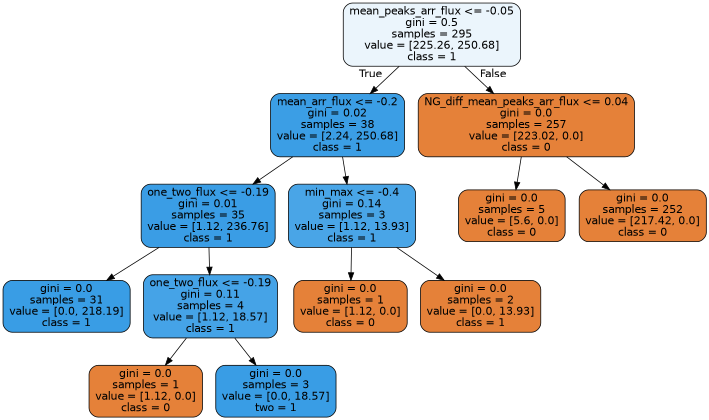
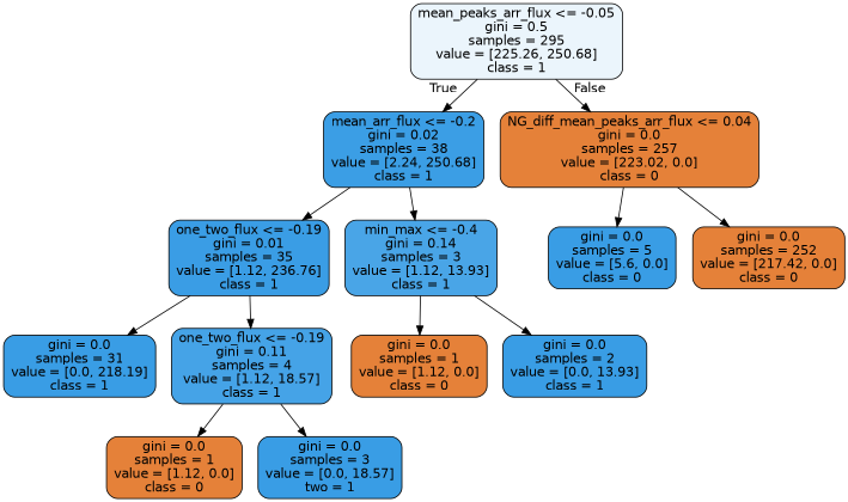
  digraph {
    node [color=black fillcolor="#e58139" fontname=helvetica shape=box style="filled, rounded"]
    edge [fontname=helvetica]
    n1 [fillcolor="#ebf5fc" label="mean_peaks_arr_flux <= -0.05\ngini = 0.5\nsamples = 295\nvalue = [225.26, 250.68]\nclass = 1"]
    n2 [fillcolor="#3b9ee5" label="mean_arr_flux <= -0.2\ngini = 0.02\nsamples = 38\nvalue = [2.24, 250.68]\nclass = 1"]
    n3 [label="NG_diff_mean_peaks_arr_flux <= 0.04\ngini = 0.0\nsamples = 257\nvalue = [223.02, 0.0]\nclass = 0"]
    n4 [fillcolor="#3a9de5" label="one_two_flux <= -0.19\ngini = 0.01\nsamples = 35\nvalue = [1.12, 236.76]\nclass = 1"]
    n5 [fillcolor="#49a5e7" label="min_max <= -0.4\ngini = 0.14\nsamples = 3\nvalue = [1.12, 13.93]\nclass = 1"]
-   n6 [label="gini = 0.0\nsamples = 5\nvalue = [5.6, 0.0]\nclass = 0"]
+   n6 [fillcolor="#399de5" label="gini = 0.0\nsamples = 5\nvalue = [5.6, 0.0]\nclass = 0"]
    n7 [label="gini = 0.0\nsamples = 252\nvalue = [217.42, 0.0]\nclass = 0"]
    n8 [fillcolor="#399de5" label="gini = 0.0\nsamples = 31\nvalue = [0.0, 218.19]\nclass = 1"]
    n9 [fillcolor="#45a3e7" label="one_two_flux <= -0.19\ngini = 0.11\nsamples = 4\nvalue = [1.12, 18.57]\nclass = 1"]
    n10 [label="gini = 0.0\nsamples = 1\nvalue = [1.12, 0.0]\nclass = 0"]
-   n11 [label="gini = 0.0\nsamples = 2\nvalue = [0.0, 13.93]\nclass = 1"]
+   n11 [fillcolor="#399de5" label="gini = 0.0\nsamples = 2\nvalue = [0.0, 13.93]\nclass = 1"]
    n12 [label="gini = 0.0\nsamples = 1\nvalue = [1.12, 0.0]\nclass = 0"]
    n13 [fillcolor="#399de5" label="gini = 0.0\nsamples = 3\nvalue = [0.0, 18.57]\ntwo = 1"]
    n1 -> n2 [headlabel=True labelangle=45 labeldistance=2.5]
    n1 -> n3 [headlabel=False labelangle=-45 labeldistance=2.5]
    n2 -> n4
    n2 -> n5
    n3 -> n6
    n3 -> n7
    n4 -> n8
    n4 -> n9
    n5 -> n10
    n5 -> n11
    n9 -> n12
    n9 -> n13
  }
